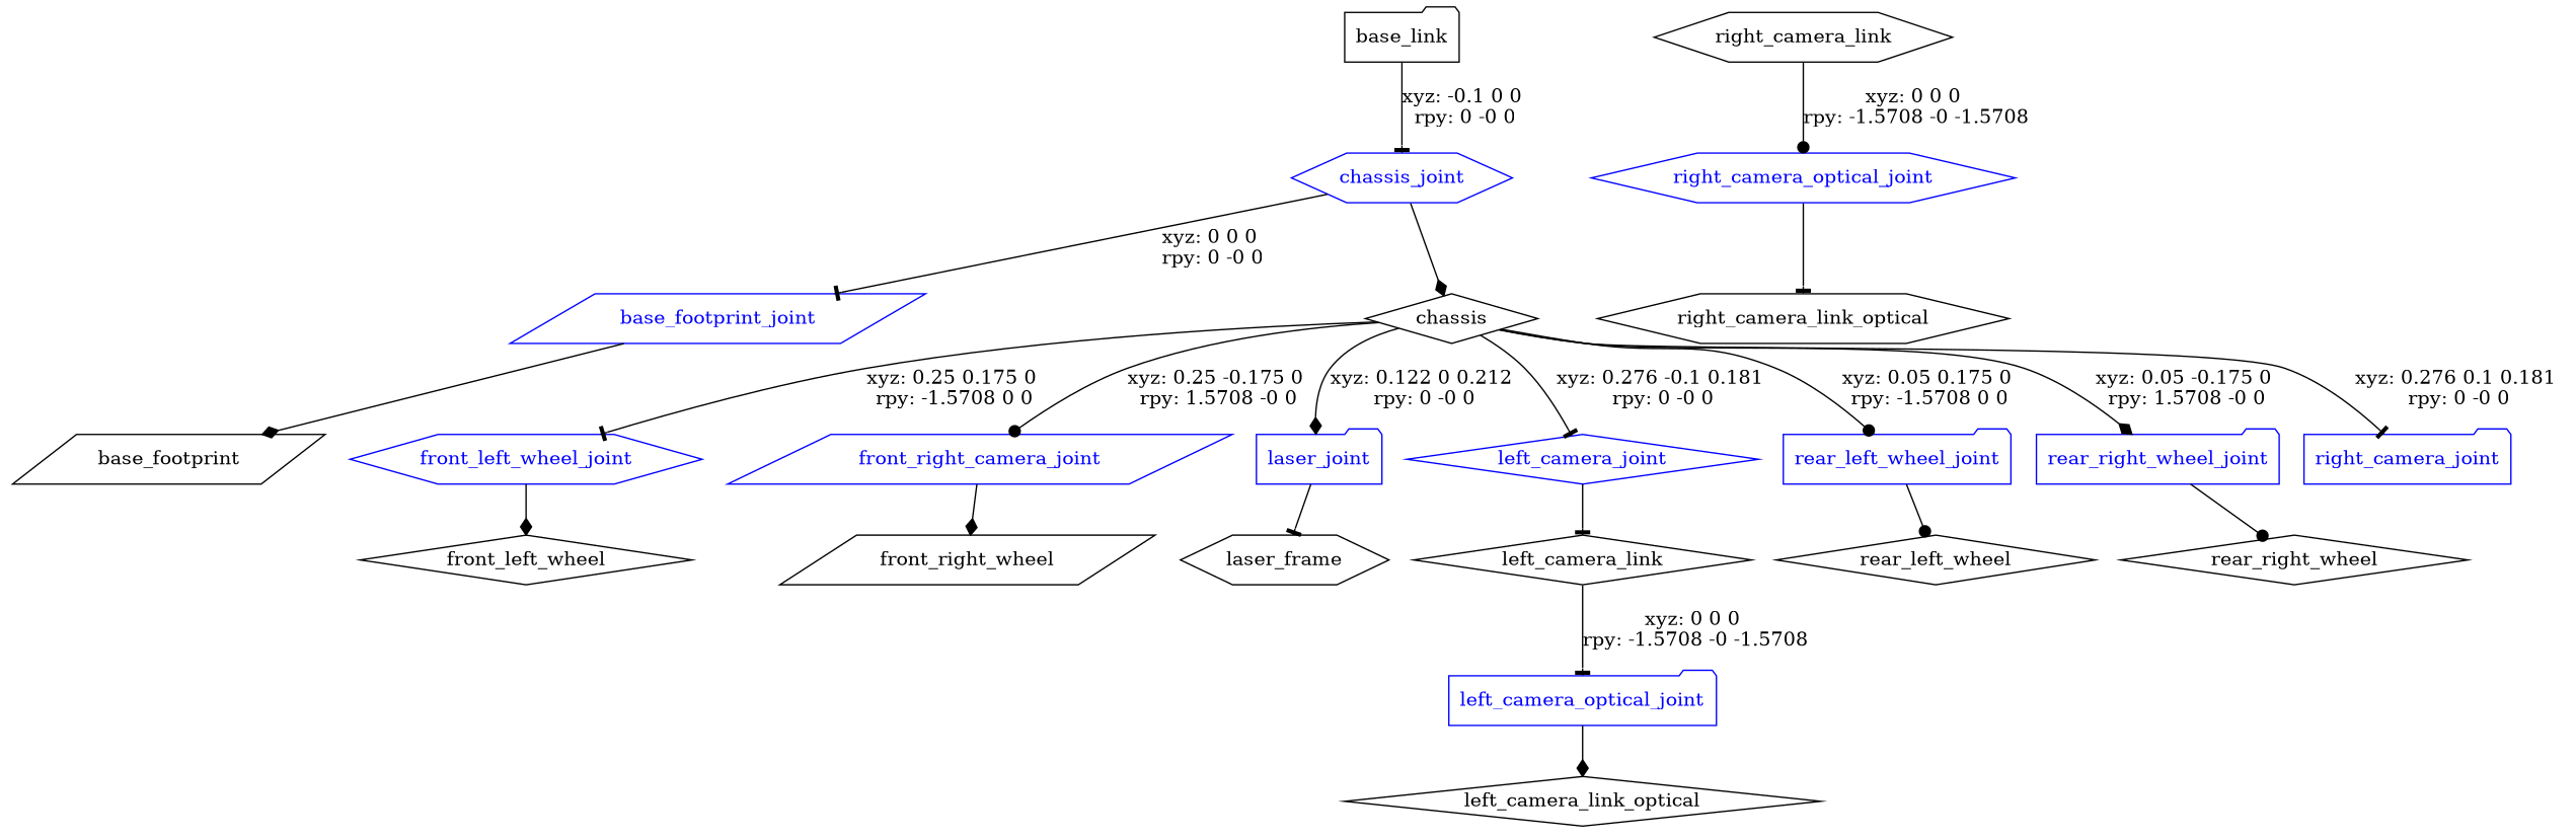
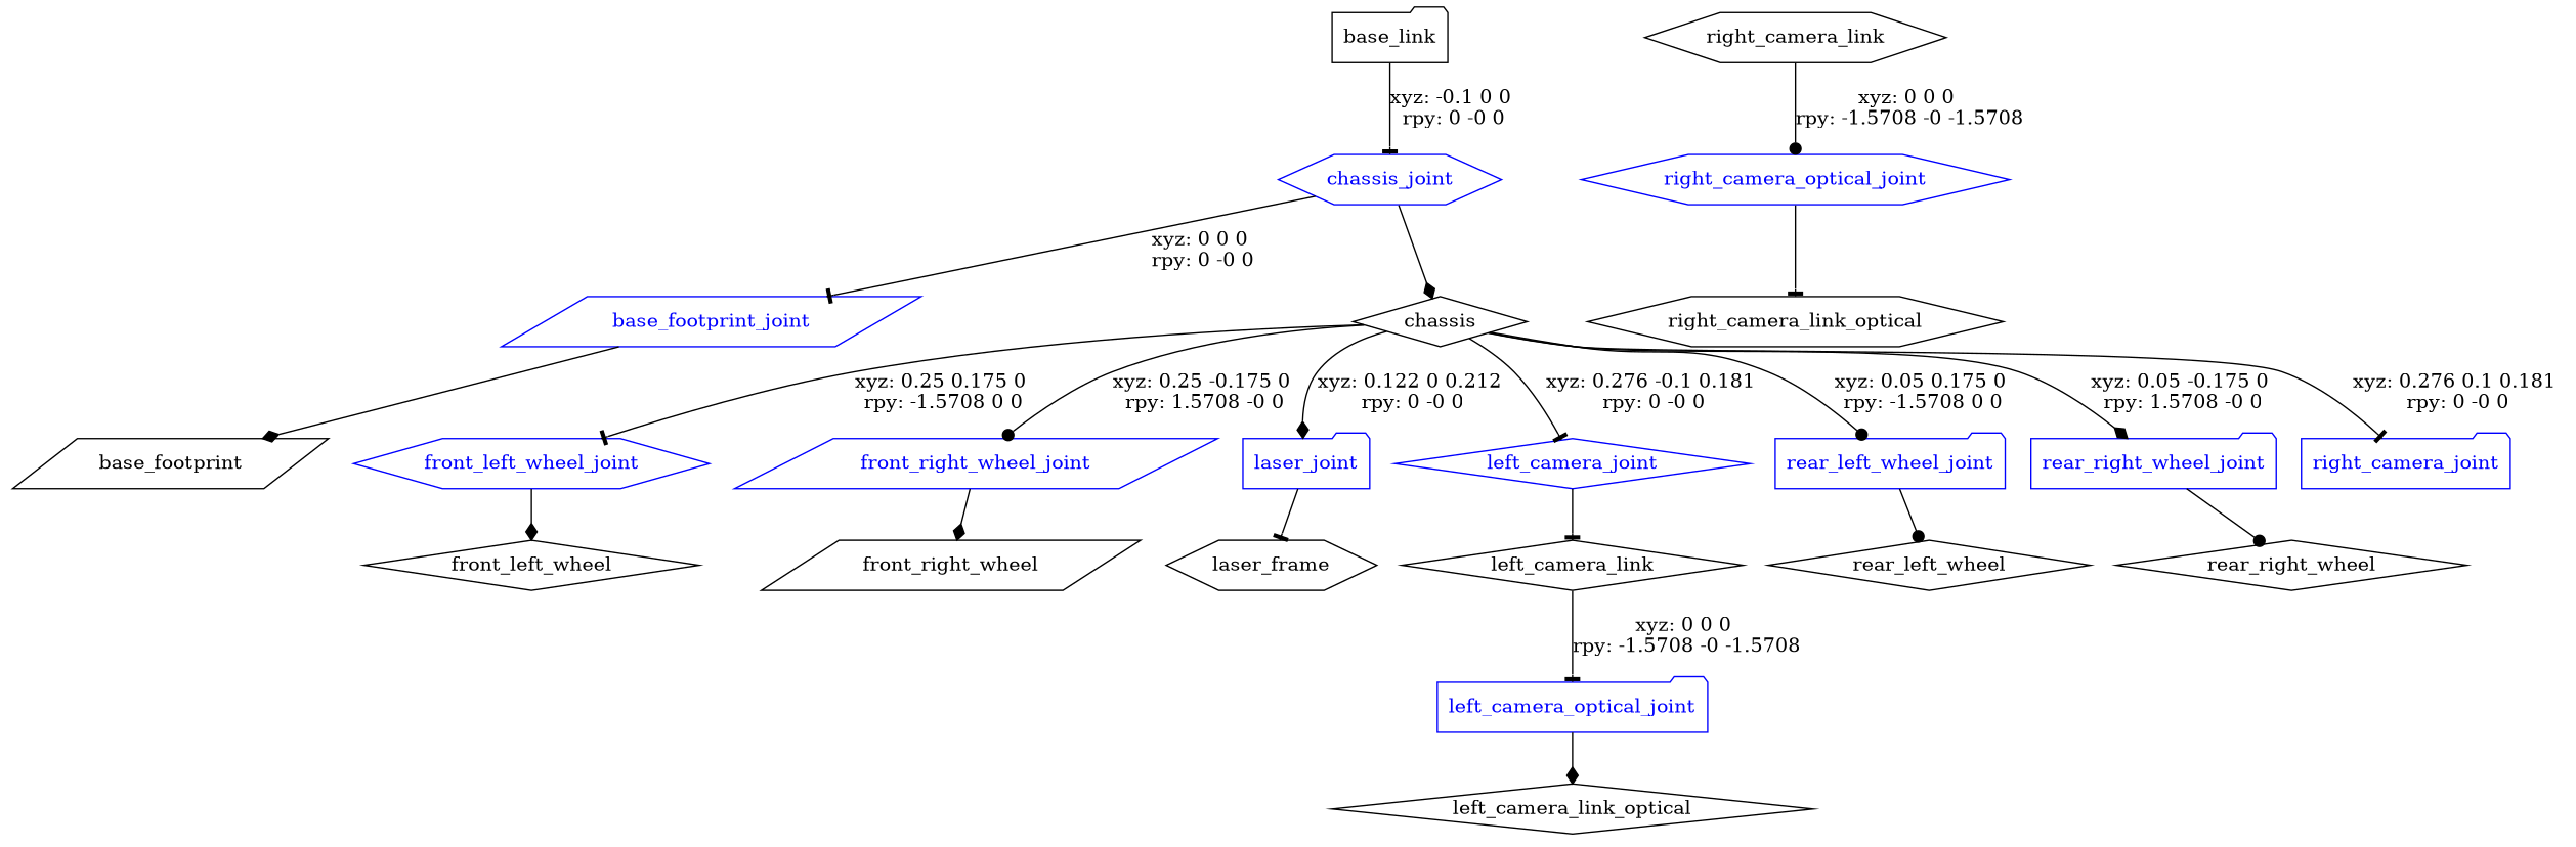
  digraph {
    fontname="DejaVu Serif"
    node [fontname="DejaVu Serif" shape=diamond]
    edge [arrowhead=tee fontname="DejaVu Serif"]
    n1 [label=base_link shape=folder]
    chassis_joint [color=blue fontcolor=blue shape=hexagon]
    base_footprint_joint [color=blue fontcolor=blue shape=parallelogram]
    n4 [label=base_footprint shape=parallelogram]
    n5 [label=chassis]
    front_left_wheel_joint [color=blue fontcolor=blue shape=hexagon]
-   front_right_wheel_joint [color=blue fontcolor=blue shape=parallelogram label=front_right_camera_joint]
+   front_right_wheel_joint [color=blue fontcolor=blue shape=parallelogram]
    laser_joint [color=blue fontcolor=blue shape=folder]
    left_camera_joint [color=blue fontcolor=blue]
    rear_left_wheel_joint [color=blue fontcolor=blue shape=folder]
    rear_right_wheel_joint [color=blue fontcolor=blue shape=folder]
    right_camera_joint [color=blue fontcolor=blue shape=folder]
    n13 [label=front_left_wheel]
    n14 [label=front_right_wheel shape=parallelogram]
    n15 [label=laser_frame shape=hexagon]
    n16 [label=left_camera_link]
    n17 [label=rear_left_wheel]
    n18 [label=rear_right_wheel]
    left_camera_optical_joint [color=blue fontcolor=blue shape=folder]
    n20 [label=left_camera_link_optical]
    n21 [label=right_camera_link shape=hexagon]
    right_camera_optical_joint [color=blue fontcolor=blue shape=hexagon]
    n23 [label=right_camera_link_optical shape=hexagon]
    n1 -> chassis_joint [label="xyz: -0.1 0 0 \nrpy: 0 -0 0"]
    chassis_joint -> base_footprint_joint [label="xyz: 0 0 0 \nrpy: 0 -0 0"]
    chassis_joint -> n5 [arrowhead=diamond]
    base_footprint_joint -> n4 [arrowhead=diamond]
    n5 -> front_left_wheel_joint [label="xyz: 0.25 0.175 0 \nrpy: -1.5708 0 0"]
    n5 -> front_right_wheel_joint [arrowhead=dot label="xyz: 0.25 -0.175 0 \nrpy: 1.5708 -0 0"]
    n5 -> laser_joint [arrowhead=diamond label="xyz: 0.122 0 0.212 \nrpy: 0 -0 0"]
    n5 -> left_camera_joint [label="xyz: 0.276 -0.1 0.181 \nrpy: 0 -0 0"]
    n5 -> rear_left_wheel_joint [arrowhead=dot label="xyz: 0.05 0.175 0 \nrpy: -1.5708 0 0"]
    n5 -> rear_right_wheel_joint [arrowhead=diamond label="xyz: 0.05 -0.175 0 \nrpy: 1.5708 -0 0"]
    n5 -> right_camera_joint [label="xyz: 0.276 0.1 0.181 \nrpy: 0 -0 0"]
    front_left_wheel_joint -> n13 [arrowhead=diamond]
    front_right_wheel_joint -> n14 [arrowhead=diamond]
    laser_joint -> n15
    left_camera_joint -> n16
    rear_left_wheel_joint -> n17 [arrowhead=dot]
    rear_right_wheel_joint -> n18 [arrowhead=dot]
    n16 -> left_camera_optical_joint [label="xyz: 0 0 0 \nrpy: -1.5708 -0 -1.5708"]
    left_camera_optical_joint -> n20 [arrowhead=diamond]
    n21 -> right_camera_optical_joint [arrowhead=dot label="xyz: 0 0 0 \nrpy: -1.5708 -0 -1.5708"]
    right_camera_optical_joint -> n23
  }
